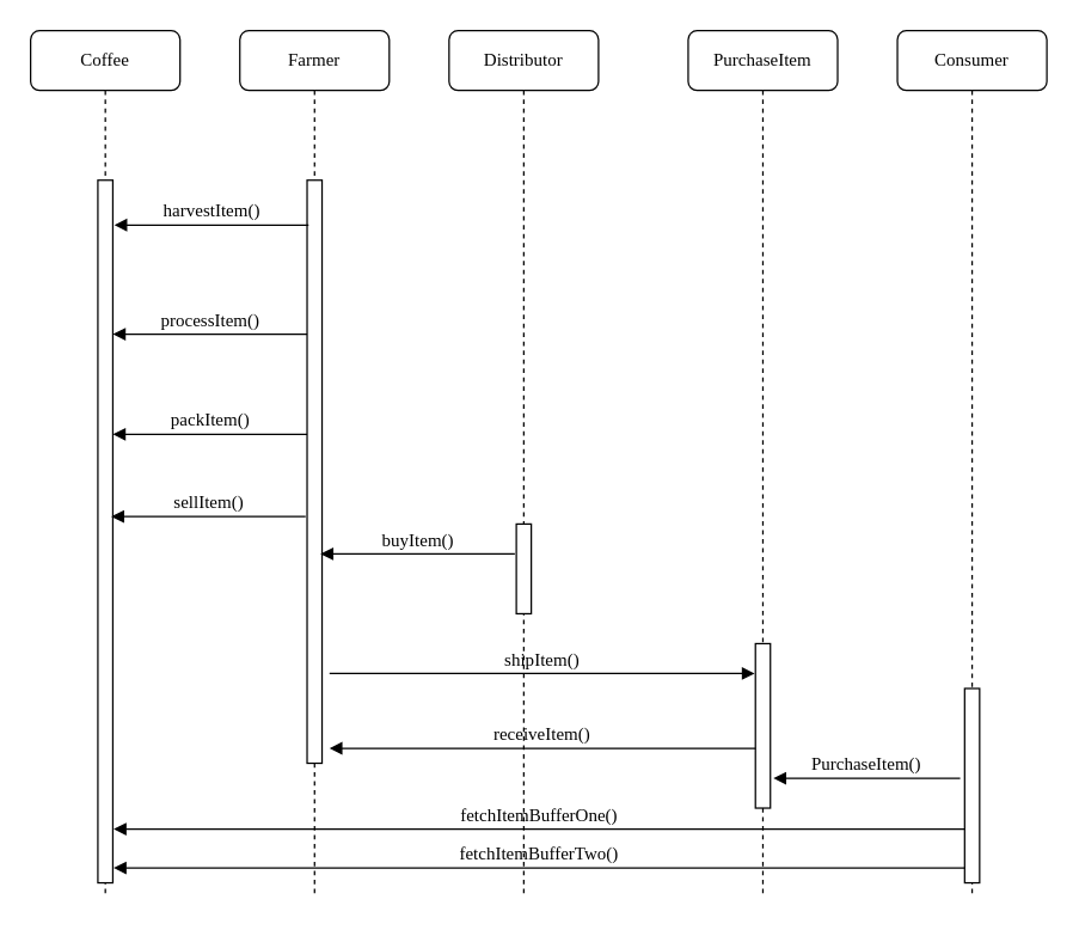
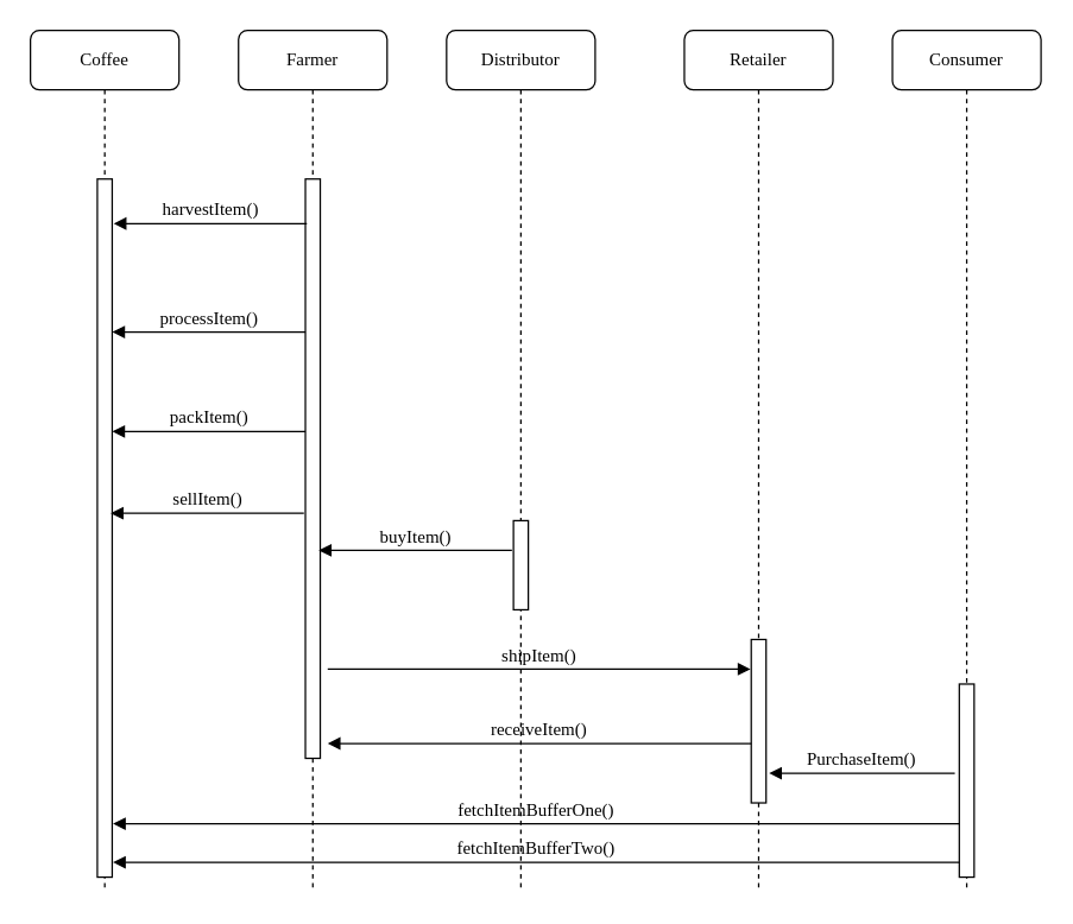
  <mxCell id="0" />
  <mxCell id="1" parent="0" />
  <mxCell id="2" value="Distributor" style="shape=umlLifeline;perimeter=lifelinePerimeter;whiteSpace=wrap;html=1;container=1;collapsible=0;recursiveResize=0;outlineConnect=0;rounded=1;shadow=0;comic=0;labelBackgroundColor=none;strokeWidth=1;fontFamily=Verdana;fontSize=12;align=center;" parent="1" vertex="1"><mxGeometry x="300" y="20" width="100" height="580" as="geometry" /></mxCell>
  <mxCell id="3" value="" style="html=1;points=[];perimeter=orthogonalPerimeter;rounded=0;shadow=0;comic=0;labelBackgroundColor=none;strokeWidth=1;fontFamily=Verdana;fontSize=12;align=center;" parent="2" vertex="1"><mxGeometry x="45" y="330" width="10" height="60" as="geometry" /></mxCell>
- <mxCell id="4" value="PurchaseItem" style="shape=umlLifeline;perimeter=lifelinePerimeter;whiteSpace=wrap;html=1;container=1;collapsible=0;recursiveResize=0;outlineConnect=0;rounded=1;shadow=0;comic=0;labelBackgroundColor=none;strokeWidth=1;fontFamily=Verdana;fontSize=12;align=center;" parent="1" vertex="1"><mxGeometry x="460" y="20" width="100" height="580" as="geometry" /></mxCell>
+ <mxCell id="4" value="Retailer" style="shape=umlLifeline;perimeter=lifelinePerimeter;whiteSpace=wrap;html=1;container=1;collapsible=0;recursiveResize=0;outlineConnect=0;rounded=1;shadow=0;comic=0;labelBackgroundColor=none;strokeWidth=1;fontFamily=Verdana;fontSize=12;align=center;" parent="1" vertex="1"><mxGeometry x="460" y="20" width="100" height="580" as="geometry" /></mxCell>
  <mxCell id="5" value="" style="html=1;points=[];perimeter=orthogonalPerimeter;rounded=0;shadow=0;comic=0;labelBackgroundColor=none;strokeWidth=1;fontFamily=Verdana;fontSize=12;align=center;" parent="4" vertex="1"><mxGeometry x="45" y="410" width="10" height="110" as="geometry" /></mxCell>
  <mxCell id="6" value="Consumer" style="shape=umlLifeline;perimeter=lifelinePerimeter;whiteSpace=wrap;html=1;container=1;collapsible=0;recursiveResize=0;outlineConnect=0;rounded=1;shadow=0;comic=0;labelBackgroundColor=none;strokeWidth=1;fontFamily=Verdana;fontSize=12;align=center;" parent="1" vertex="1"><mxGeometry x="600" y="20" width="100" height="580" as="geometry" /></mxCell>
  <mxCell id="7" value="Farmer" style="shape=umlLifeline;perimeter=lifelinePerimeter;whiteSpace=wrap;html=1;container=1;collapsible=0;recursiveResize=0;outlineConnect=0;rounded=1;shadow=0;comic=0;labelBackgroundColor=none;strokeWidth=1;fontFamily=Verdana;fontSize=12;align=center;" parent="1" vertex="1"><mxGeometry x="160" y="20" width="100" height="580" as="geometry" /></mxCell>
  <mxCell id="8" value="" style="html=1;points=[];perimeter=orthogonalPerimeter;rounded=0;shadow=0;comic=0;labelBackgroundColor=none;strokeWidth=1;fontFamily=Verdana;fontSize=12;align=center;" parent="7" vertex="1"><mxGeometry x="45" y="100" width="10" height="390" as="geometry" /></mxCell>
  <mxCell id="9" value="" style="html=1;points=[];perimeter=orthogonalPerimeter;rounded=0;shadow=0;comic=0;labelBackgroundColor=none;strokeWidth=1;fontFamily=Verdana;fontSize=12;align=center;" parent="1" vertex="1"><mxGeometry x="645" y="460" width="10" height="130" as="geometry" /></mxCell>
  <mxCell id="10" value="Coffee" style="shape=umlLifeline;perimeter=lifelinePerimeter;whiteSpace=wrap;html=1;container=1;collapsible=0;recursiveResize=0;outlineConnect=0;rounded=1;shadow=0;comic=0;labelBackgroundColor=none;strokeWidth=1;fontFamily=Verdana;fontSize=12;align=center;" parent="1" vertex="1"><mxGeometry x="20" y="20" width="100" height="580" as="geometry" /></mxCell>
  <mxCell id="11" value="" style="html=1;points=[];perimeter=orthogonalPerimeter;rounded=0;shadow=0;comic=0;labelBackgroundColor=none;strokeWidth=1;fontFamily=Verdana;fontSize=12;align=center;" parent="10" vertex="1"><mxGeometry x="45" y="100" width="10" height="470" as="geometry" /></mxCell>
  <mxCell id="12" value="harvestItem()" style="html=1;verticalAlign=bottom;endArrow=block;labelBackgroundColor=none;fontFamily=Verdana;fontSize=12;edgeStyle=elbowEdgeStyle;elbow=vertical;" parent="1" edge="1"><mxGeometry relative="1" as="geometry"><mxPoint x="206" y="150" as="sourcePoint" /><mxPoint x="76" y="150" as="targetPoint" /></mxGeometry></mxCell>
  <mxCell id="13" value="processItem()" style="html=1;verticalAlign=bottom;endArrow=block;labelBackgroundColor=none;fontFamily=Verdana;fontSize=12;edgeStyle=elbowEdgeStyle;elbow=vertical;" parent="1" edge="1"><mxGeometry relative="1" as="geometry"><mxPoint x="205" y="223" as="sourcePoint" /><mxPoint x="75" y="223" as="targetPoint" /></mxGeometry></mxCell>
  <mxCell id="14" value="packItem()" style="html=1;verticalAlign=bottom;endArrow=block;labelBackgroundColor=none;fontFamily=Verdana;fontSize=12;edgeStyle=elbowEdgeStyle;elbow=vertical;" parent="1" edge="1"><mxGeometry relative="1" as="geometry"><mxPoint x="205" y="290" as="sourcePoint" /><mxPoint x="75" y="290" as="targetPoint" /></mxGeometry></mxCell>
  <mxCell id="15" value="sellItem()" style="html=1;verticalAlign=bottom;endArrow=block;labelBackgroundColor=none;fontFamily=Verdana;fontSize=12;edgeStyle=elbowEdgeStyle;elbow=vertical;" parent="1" edge="1"><mxGeometry relative="1" as="geometry"><mxPoint x="204" y="345" as="sourcePoint" /><mxPoint x="74" y="345" as="targetPoint" /></mxGeometry></mxCell>
  <mxCell id="16" value="buyItem()" style="html=1;verticalAlign=bottom;endArrow=block;labelBackgroundColor=none;fontFamily=Verdana;fontSize=12;edgeStyle=elbowEdgeStyle;elbow=vertical;entryX=0.5;entryY=0.694;entryDx=0;entryDy=0;entryPerimeter=0;" parent="1" edge="1"><mxGeometry relative="1" as="geometry"><mxPoint x="344" y="370" as="sourcePoint" /><mxPoint x="214" y="369.84" as="targetPoint" /></mxGeometry></mxCell>
  <mxCell id="17" value="shipItem()" style="html=1;verticalAlign=bottom;endArrow=block;labelBackgroundColor=none;fontFamily=Verdana;fontSize=12;edgeStyle=elbowEdgeStyle;elbow=vertical;" parent="1" edge="1"><mxGeometry relative="1" as="geometry"><mxPoint x="220" y="450" as="sourcePoint" /><mxPoint x="504.5" y="450" as="targetPoint" /></mxGeometry></mxCell>
  <mxCell id="18" value="fetchItemBufferOne()" style="html=1;verticalAlign=bottom;endArrow=block;labelBackgroundColor=none;fontFamily=Verdana;fontSize=12;edgeStyle=elbowEdgeStyle;elbow=vertical;" parent="1" edge="1"><mxGeometry relative="1" as="geometry"><mxPoint x="645" y="554" as="sourcePoint" /><mxPoint x="75.5" y="554" as="targetPoint" /></mxGeometry></mxCell>
  <mxCell id="19" value="PurchaseItem()" style="html=1;verticalAlign=bottom;endArrow=block;labelBackgroundColor=none;fontFamily=Verdana;fontSize=12;edgeStyle=elbowEdgeStyle;elbow=vertical;" parent="1" edge="1"><mxGeometry relative="1" as="geometry"><mxPoint x="642" y="520" as="sourcePoint" /><mxPoint x="517" y="520.5" as="targetPoint" /></mxGeometry></mxCell>
  <mxCell id="20" value="receiveItem()" style="html=1;verticalAlign=bottom;endArrow=block;labelBackgroundColor=none;fontFamily=Verdana;fontSize=12;edgeStyle=elbowEdgeStyle;elbow=vertical;" edge="1" parent="1"><mxGeometry relative="1" as="geometry"><mxPoint x="505" y="500" as="sourcePoint" /><mxPoint x="220" y="500" as="targetPoint" /></mxGeometry></mxCell>
  <mxCell id="21" value="fetchItemBufferTwo()" style="html=1;verticalAlign=bottom;endArrow=block;labelBackgroundColor=none;fontFamily=Verdana;fontSize=12;edgeStyle=elbowEdgeStyle;elbow=vertical;" edge="1" parent="1"><mxGeometry relative="1" as="geometry"><mxPoint x="645" y="580" as="sourcePoint" /><mxPoint x="75.5" y="580" as="targetPoint" /></mxGeometry></mxCell>
